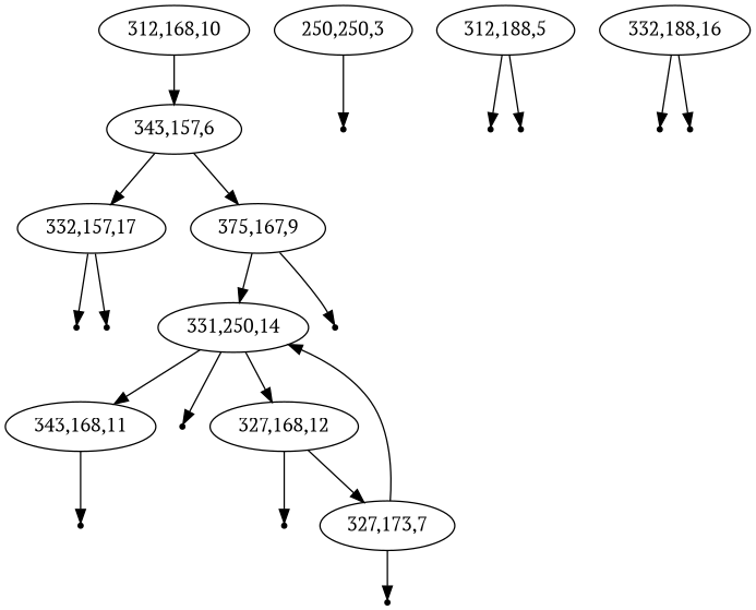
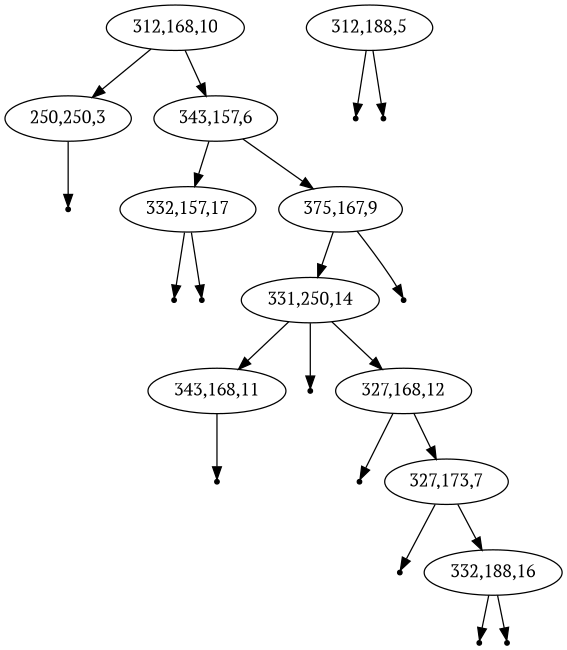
  digraph {
    fontname="PT Serif"
    node [fontname="PT Serif" shape=point]
    edge [fontname="PT Serif"]
    "312,168,10" [shape=""]
    "250,250,3" [shape=""]
    "343,157,6" [shape=""]
    null40
    "332,157,17" [shape=""]
    "375,167,9" [shape=""]
    "312,188,5" [shape=""]
    null38
    null39
    null41
    null42
    "331,250,14" [shape=""]
    null49
    "343,168,11" [shape=""]
    null48
    "327,168,12" [shape=""]
    null47
    null43
    "327,173,7" [shape=""]
    null44
    "332,188,16" [shape=""]
    null45
    null46
+   "312,168,10" -> "250,250,3"
    "312,168,10" -> "343,157,6"
    "250,250,3" -> null40
    "343,157,6" -> "332,157,17"
    "343,157,6" -> "375,167,9"
    "332,157,17" -> null41
    "332,157,17" -> null42
    "375,167,9" -> "331,250,14"
    "375,167,9" -> null49
    "312,188,5" -> null38
    "312,188,5" -> null39
    "331,250,14" -> "343,168,11"
    "331,250,14" -> null48
    "331,250,14" -> "327,168,12"
    "343,168,11" -> null47
    "327,168,12" -> null43
    "327,168,12" -> "327,173,7"
    "327,173,7" -> null44
-   "327,173,7" -> "331,250,14"
+   "327,173,7" -> "332,188,16"
    "332,188,16" -> null45
    "332,188,16" -> null46
  }
